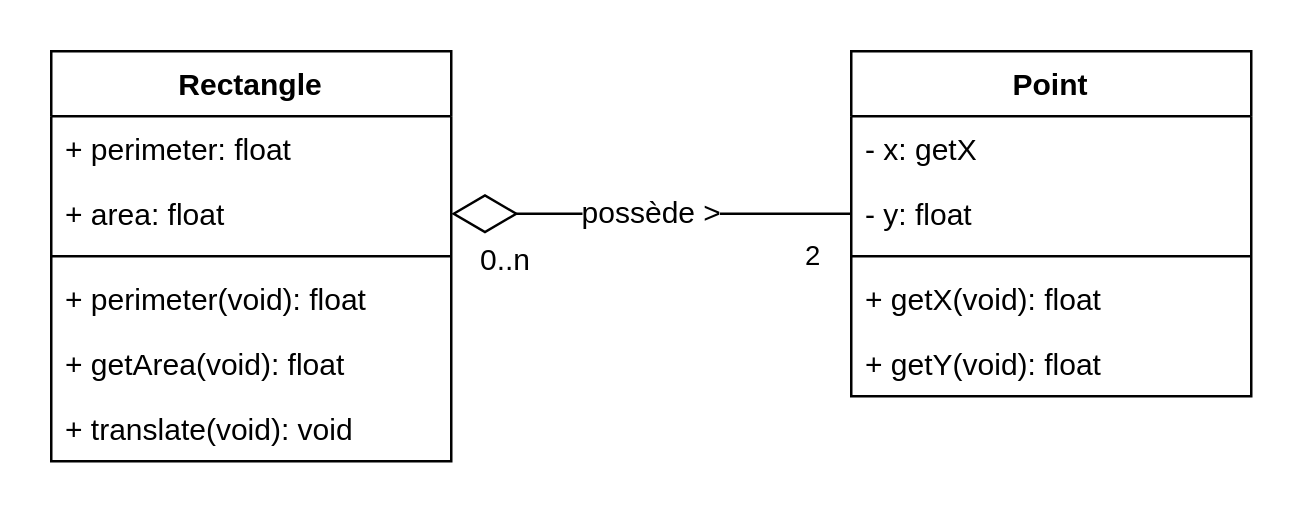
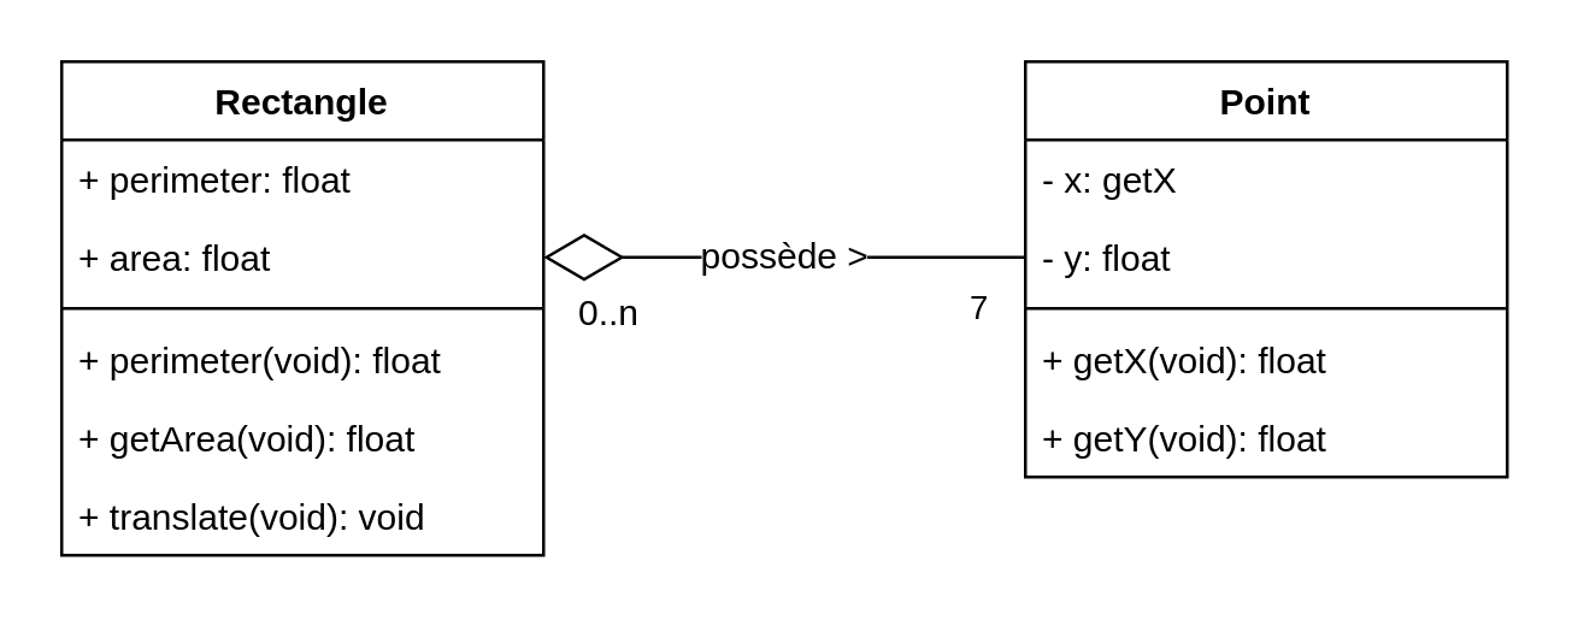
  <mxCell id="0" />
  <mxCell id="1" parent="0" />
  <mxCell id="2" value="Rectangle" style="swimlane;fontStyle=1;align=center;verticalAlign=top;childLayout=stackLayout;horizontal=1;startSize=26;horizontalStack=0;resizeParent=1;resizeParentMax=0;resizeLast=0;collapsible=1;marginBottom=0;fontSize=12;" vertex="1" parent="1"><mxGeometry x="20" y="20" width="160" height="164" as="geometry" /></mxCell>
  <mxCell id="3" value="+ perimeter: float" style="text;strokeColor=none;fillColor=none;align=left;verticalAlign=top;spacingLeft=4;spacingRight=4;overflow=hidden;rotatable=0;points=[[0,0.5],[1,0.5]];portConstraint=eastwest;" vertex="1" parent="2"><mxGeometry y="26" width="160" height="26" as="geometry" /></mxCell>
  <mxCell id="4" value="+ area: float" style="text;strokeColor=none;fillColor=none;align=left;verticalAlign=top;spacingLeft=4;spacingRight=4;overflow=hidden;rotatable=0;points=[[0,0.5],[1,0.5]];portConstraint=eastwest;" vertex="1" parent="2"><mxGeometry y="52" width="160" height="26" as="geometry" /></mxCell>
  <mxCell id="5" value="" style="line;strokeWidth=1;fillColor=none;align=left;verticalAlign=middle;spacingTop=-1;spacingLeft=3;spacingRight=3;rotatable=0;labelPosition=right;points=[];portConstraint=eastwest;" vertex="1" parent="2"><mxGeometry y="78" width="160" height="8" as="geometry" /></mxCell>
  <mxCell id="6" value="+ perimeter(void): float" style="text;strokeColor=none;fillColor=none;align=left;verticalAlign=top;spacingLeft=4;spacingRight=4;overflow=hidden;rotatable=0;points=[[0,0.5],[1,0.5]];portConstraint=eastwest;" vertex="1" parent="2"><mxGeometry y="86" width="160" height="26" as="geometry" /></mxCell>
  <mxCell id="7" value="+ getArea(void): float" style="text;strokeColor=none;fillColor=none;align=left;verticalAlign=top;spacingLeft=4;spacingRight=4;overflow=hidden;rotatable=0;points=[[0,0.5],[1,0.5]];portConstraint=eastwest;" vertex="1" parent="2"><mxGeometry y="112" width="160" height="26" as="geometry" /></mxCell>
  <mxCell id="8" value="+ translate(void): void" style="text;strokeColor=none;fillColor=none;align=left;verticalAlign=top;spacingLeft=4;spacingRight=4;overflow=hidden;rotatable=0;points=[[0,0.5],[1,0.5]];portConstraint=eastwest;" vertex="1" parent="2"><mxGeometry y="138" width="160" height="26" as="geometry" /></mxCell>
  <mxCell id="9" value="Point" style="swimlane;fontStyle=1;align=center;verticalAlign=top;childLayout=stackLayout;horizontal=1;startSize=26;horizontalStack=0;resizeParent=1;resizeParentMax=0;resizeLast=0;collapsible=1;marginBottom=0;fontSize=12;" vertex="1" parent="1"><mxGeometry x="340" y="20" width="160" height="138" as="geometry" /></mxCell>
  <mxCell id="10" value="- x: getX" style="text;strokeColor=none;fillColor=none;align=left;verticalAlign=top;spacingLeft=4;spacingRight=4;overflow=hidden;rotatable=0;points=[[0,0.5],[1,0.5]];portConstraint=eastwest;" vertex="1" parent="9"><mxGeometry y="26" width="160" height="26" as="geometry" /></mxCell>
  <mxCell id="11" value="- y: float" style="text;strokeColor=none;fillColor=none;align=left;verticalAlign=top;spacingLeft=4;spacingRight=4;overflow=hidden;rotatable=0;points=[[0,0.5],[1,0.5]];portConstraint=eastwest;" vertex="1" parent="9"><mxGeometry y="52" width="160" height="26" as="geometry" /></mxCell>
  <mxCell id="12" value="" style="line;strokeWidth=1;fillColor=none;align=left;verticalAlign=middle;spacingTop=-1;spacingLeft=3;spacingRight=3;rotatable=0;labelPosition=right;points=[];portConstraint=eastwest;" vertex="1" parent="9"><mxGeometry y="78" width="160" height="8" as="geometry" /></mxCell>
  <mxCell id="13" value="+ getX(void): float" style="text;strokeColor=none;fillColor=none;align=left;verticalAlign=top;spacingLeft=4;spacingRight=4;overflow=hidden;rotatable=0;points=[[0,0.5],[1,0.5]];portConstraint=eastwest;" vertex="1" parent="9"><mxGeometry y="86" width="160" height="26" as="geometry" /></mxCell>
  <mxCell id="14" value="+ getY(void): float" style="text;strokeColor=none;fillColor=none;align=left;verticalAlign=top;spacingLeft=4;spacingRight=4;overflow=hidden;rotatable=0;points=[[0,0.5],[1,0.5]];portConstraint=eastwest;" vertex="1" parent="9"><mxGeometry y="112" width="160" height="26" as="geometry" /></mxCell>
  <mxCell id="15" value="possède &amp;gt;" style="endArrow=diamondThin;endFill=0;endSize=24;html=1;fontSize=12;exitX=0;exitY=0.5;exitDx=0;exitDy=0;" edge="1" parent="1" source="11"><mxGeometry width="160" relative="1" as="geometry"><mxPoint x="310" y="200" as="sourcePoint" /><mxPoint x="180" y="85" as="targetPoint" /></mxGeometry></mxCell>
- <mxCell id="16" value="2" style="edgeLabel;resizable=0;html=1;align=left;verticalAlign=top;" connectable="0" vertex="1" parent="1"><mxGeometry x="320" y="89" as="geometry" /></mxCell>
+ <mxCell id="16" value="7" style="edgeLabel;resizable=0;html=1;align=left;verticalAlign=top;" connectable="0" vertex="1" parent="1"><mxGeometry x="320" y="89" as="geometry" /></mxCell>
  <mxCell id="17" value="0..n" style="text;whiteSpace=wrap;html=1;fontSize=12;" vertex="1" parent="1"><mxGeometry x="190" y="90" width="30" height="30" as="geometry" /></mxCell>
